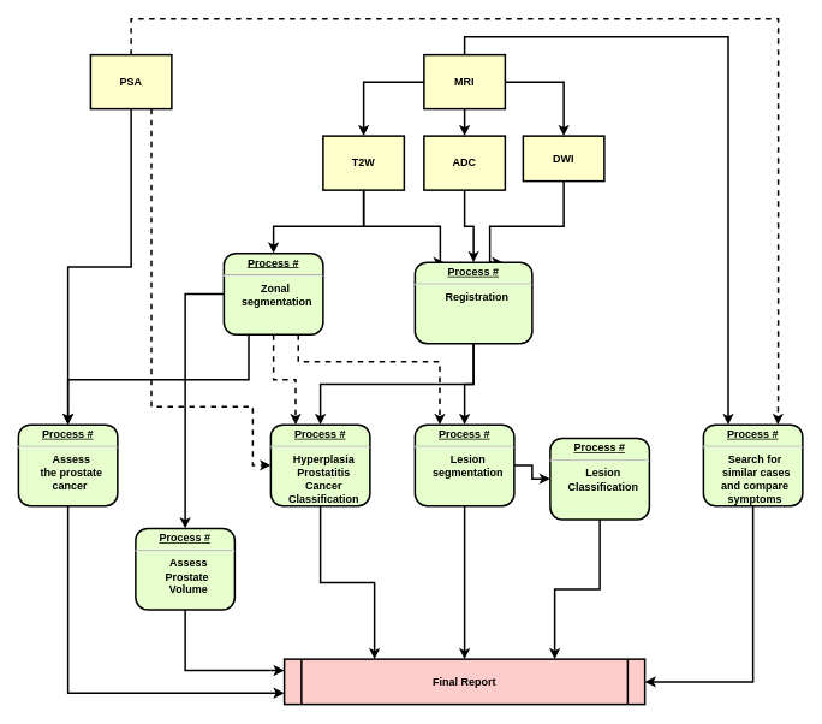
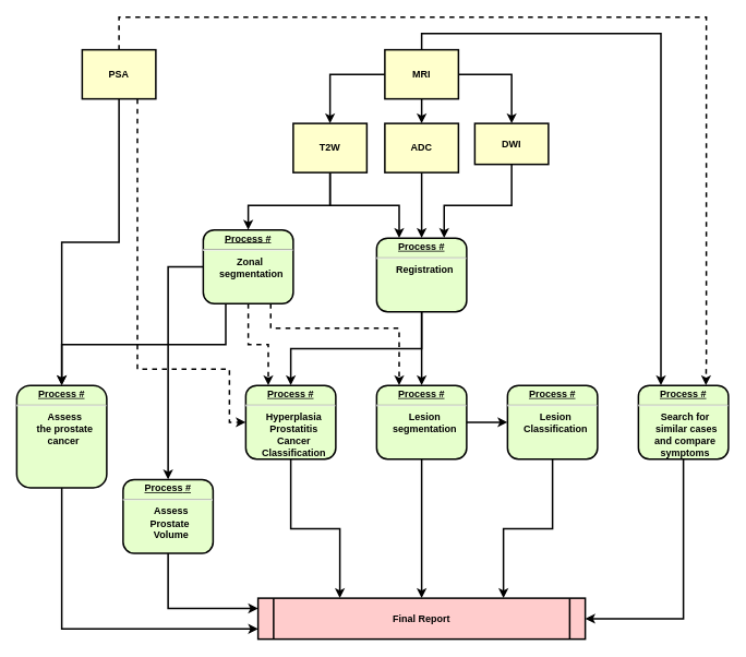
  <mxCell id="0" />
  <mxCell id="1" parent="0" />
  <mxCell id="2" style="edgeStyle=orthogonalEdgeStyle;rounded=0;orthogonalLoop=1;jettySize=auto;html=1;exitX=0;exitY=0.5;exitDx=0;exitDy=0;entryX=0.5;entryY=0;entryDx=0;entryDy=0;strokeWidth=2;" edge="1" parent="1" source="6" target="19"><mxGeometry relative="1" as="geometry" /></mxCell>
  <mxCell id="3" style="edgeStyle=orthogonalEdgeStyle;rounded=0;orthogonalLoop=1;jettySize=auto;html=1;exitX=0.5;exitY=1;exitDx=0;exitDy=0;entryX=0.5;entryY=0;entryDx=0;entryDy=0;strokeWidth=2;" edge="1" parent="1" source="6" target="21"><mxGeometry relative="1" as="geometry" /></mxCell>
  <mxCell id="4" style="edgeStyle=orthogonalEdgeStyle;rounded=0;orthogonalLoop=1;jettySize=auto;html=1;exitX=1;exitY=0.5;exitDx=0;exitDy=0;entryX=0.5;entryY=0;entryDx=0;entryDy=0;strokeWidth=2;" edge="1" parent="1" source="6" target="23"><mxGeometry relative="1" as="geometry" /></mxCell>
  <mxCell id="5" style="edgeStyle=orthogonalEdgeStyle;rounded=0;orthogonalLoop=1;jettySize=auto;html=1;exitX=0.5;exitY=0;exitDx=0;exitDy=0;entryX=0.25;entryY=0;entryDx=0;entryDy=0;strokeWidth=2;" edge="1" parent="1" source="6" target="37"><mxGeometry relative="1" as="geometry" /></mxCell>
  <mxCell id="6" value="MRI" style="whiteSpace=wrap;align=center;verticalAlign=middle;fontStyle=1;strokeWidth=2;fillColor=#FFFFCC" vertex="1" parent="1"><mxGeometry x="470" y="60" width="90" height="60" as="geometry" /></mxCell>
  <mxCell id="7" style="edgeStyle=orthogonalEdgeStyle;rounded=0;orthogonalLoop=1;jettySize=auto;html=1;exitX=0.5;exitY=1;exitDx=0;exitDy=0;strokeWidth=2;" edge="1" parent="1" source="10" target="30"><mxGeometry relative="1" as="geometry" /></mxCell>
  <mxCell id="8" style="edgeStyle=orthogonalEdgeStyle;rounded=0;orthogonalLoop=1;jettySize=auto;html=1;exitX=0.75;exitY=1;exitDx=0;exitDy=0;entryX=0;entryY=0.5;entryDx=0;entryDy=0;dashed=1;strokeWidth=2;" edge="1" parent="1" source="10" target="35"><mxGeometry relative="1" as="geometry"><Array as="points"><mxPoint x="168" y="450" /><mxPoint x="280" y="450" /><mxPoint x="280" y="515" /></Array></mxGeometry></mxCell>
  <mxCell id="9" style="edgeStyle=orthogonalEdgeStyle;rounded=0;orthogonalLoop=1;jettySize=auto;html=1;exitX=0.5;exitY=0;exitDx=0;exitDy=0;entryX=0.75;entryY=0;entryDx=0;entryDy=0;dashed=1;strokeWidth=2;" edge="1" parent="1" source="10" target="37"><mxGeometry relative="1" as="geometry"><Array as="points"><mxPoint x="145" y="20" /><mxPoint x="863" y="20" /><mxPoint x="863" y="440" /></Array></mxGeometry></mxCell>
  <mxCell id="10" value="PSA" style="whiteSpace=wrap;align=center;verticalAlign=middle;fontStyle=1;strokeWidth=2;fillColor=#FFFFCC" vertex="1" parent="1"><mxGeometry x="100" y="60" width="90" height="60" as="geometry" /></mxCell>
  <mxCell id="11" style="edgeStyle=orthogonalEdgeStyle;rounded=0;orthogonalLoop=1;jettySize=auto;html=1;exitX=0.25;exitY=1;exitDx=0;exitDy=0;strokeWidth=2;" edge="1" parent="1" source="15" target="30"><mxGeometry relative="1" as="geometry" /></mxCell>
  <mxCell id="12" style="edgeStyle=orthogonalEdgeStyle;rounded=0;orthogonalLoop=1;jettySize=auto;html=1;exitX=0.5;exitY=1;exitDx=0;exitDy=0;entryX=0.25;entryY=0;entryDx=0;entryDy=0;dashed=1;strokeWidth=2;" edge="1" parent="1" source="15" target="35"><mxGeometry relative="1" as="geometry"><Array as="points"><mxPoint x="303" y="420" /><mxPoint x="328" y="420" /></Array></mxGeometry></mxCell>
  <mxCell id="13" style="edgeStyle=orthogonalEdgeStyle;rounded=0;orthogonalLoop=1;jettySize=auto;html=1;exitX=0.75;exitY=1;exitDx=0;exitDy=0;entryX=0.25;entryY=0;entryDx=0;entryDy=0;dashed=1;strokeWidth=2;" edge="1" parent="1" source="15" target="26"><mxGeometry relative="1" as="geometry"><Array as="points"><mxPoint x="331" y="400" /><mxPoint x="488" y="400" /></Array></mxGeometry></mxCell>
  <mxCell id="14" style="edgeStyle=orthogonalEdgeStyle;rounded=0;orthogonalLoop=1;jettySize=auto;html=1;exitX=0;exitY=0.5;exitDx=0;exitDy=0;entryX=0.5;entryY=0;entryDx=0;entryDy=0;strokeWidth=2;" edge="1" parent="1" source="15" target="39"><mxGeometry relative="1" as="geometry" /></mxCell>
  <mxCell id="15" value="&lt;p style=&quot;margin: 0px ; margin-top: 4px ; text-align: center ; text-decoration: underline&quot;&gt;&lt;strong&gt;&lt;strong&gt;Process&lt;/strong&gt;&amp;nbsp;#&lt;br&gt;&lt;/strong&gt;&lt;/p&gt;&lt;hr&gt;&lt;p style=&quot;margin: 0px ; margin-left: 8px&quot;&gt;Zonal&amp;nbsp;&lt;/p&gt;&lt;p style=&quot;margin: 0px ; margin-left: 8px&quot;&gt;segmentation&lt;/p&gt;&lt;p style=&quot;margin: 0px ; margin-left: 8px&quot;&gt;&lt;br&gt;&lt;/p&gt;" style="verticalAlign=middle;align=center;overflow=fill;fontSize=12;fontFamily=Helvetica;html=1;rounded=1;fontStyle=1;strokeWidth=2;fillColor=#E6FFCC" vertex="1" parent="1"><mxGeometry x="248" y="280" width="110" height="90" as="geometry" /></mxCell>
  <mxCell id="16" value="Final Report" style="shape=process;whiteSpace=wrap;align=center;verticalAlign=middle;size=0.048;fontStyle=1;strokeWidth=2;fillColor=#FFCCCC" vertex="1" parent="1"><mxGeometry x="315" y="730" width="400" height="50" as="geometry" /></mxCell>
  <mxCell id="17" style="edgeStyle=orthogonalEdgeStyle;rounded=0;orthogonalLoop=1;jettySize=auto;html=1;exitX=0.5;exitY=1;exitDx=0;exitDy=0;entryX=0.5;entryY=0;entryDx=0;entryDy=0;strokeWidth=2;" edge="1" parent="1" source="19" target="15"><mxGeometry relative="1" as="geometry"><Array as="points"><mxPoint x="403" y="250" /><mxPoint x="303" y="250" /></Array></mxGeometry></mxCell>
  <mxCell id="18" style="edgeStyle=orthogonalEdgeStyle;rounded=0;orthogonalLoop=1;jettySize=auto;html=1;exitX=0.5;exitY=1;exitDx=0;exitDy=0;entryX=0.25;entryY=0;entryDx=0;entryDy=0;strokeWidth=2;" edge="1" parent="1" source="19" target="33"><mxGeometry relative="1" as="geometry"><mxPoint x="700" y="280" as="targetPoint" /><Array as="points"><mxPoint x="403" y="250" /><mxPoint x="488" y="250" /></Array></mxGeometry></mxCell>
  <mxCell id="19" value="T2W" style="whiteSpace=wrap;align=center;verticalAlign=middle;fontStyle=1;strokeWidth=2;fillColor=#FFFFCC" vertex="1" parent="1"><mxGeometry x="358" y="150" width="90" height="60" as="geometry" /></mxCell>
  <mxCell id="20" style="edgeStyle=orthogonalEdgeStyle;rounded=0;orthogonalLoop=1;jettySize=auto;html=1;exitX=0.5;exitY=1;exitDx=0;exitDy=0;entryX=0.5;entryY=0;entryDx=0;entryDy=0;strokeWidth=2;" edge="1" parent="1" source="21" target="33"><mxGeometry relative="1" as="geometry"><mxPoint x="610" y="290" as="targetPoint" /></mxGeometry></mxCell>
  <mxCell id="21" value="ADC" style="whiteSpace=wrap;align=center;verticalAlign=middle;fontStyle=1;strokeWidth=2;fillColor=#FFFFCC" vertex="1" parent="1"><mxGeometry x="470" y="150" width="90" height="60" as="geometry" /></mxCell>
  <mxCell id="22" style="edgeStyle=orthogonalEdgeStyle;rounded=0;orthogonalLoop=1;jettySize=auto;html=1;exitX=0.5;exitY=1;exitDx=0;exitDy=0;entryX=0.75;entryY=0;entryDx=0;entryDy=0;strokeWidth=2;" edge="1" parent="1" source="23" target="33"><mxGeometry relative="1" as="geometry"><Array as="points"><mxPoint x="625" y="250" /><mxPoint x="543" y="250" /></Array></mxGeometry></mxCell>
  <mxCell id="23" value="DWI" style="whiteSpace=wrap;align=center;verticalAlign=middle;fontStyle=1;strokeWidth=2;fillColor=#FFFFCC" vertex="1" parent="1"><mxGeometry x="580" y="150" width="90" height="50" as="geometry" /></mxCell>
  <mxCell id="24" style="edgeStyle=orthogonalEdgeStyle;rounded=0;orthogonalLoop=1;jettySize=auto;html=1;exitX=1;exitY=0.5;exitDx=0;exitDy=0;entryX=0;entryY=0.5;entryDx=0;entryDy=0;strokeWidth=2;" edge="1" parent="1" source="26" target="28"><mxGeometry relative="1" as="geometry" /></mxCell>
  <mxCell id="25" style="edgeStyle=orthogonalEdgeStyle;rounded=0;orthogonalLoop=1;jettySize=auto;html=1;exitX=0.5;exitY=1;exitDx=0;exitDy=0;strokeWidth=2;" edge="1" parent="1" source="26" target="16"><mxGeometry relative="1" as="geometry"><Array as="points"><mxPoint x="515" y="680" /><mxPoint x="515" y="680" /></Array></mxGeometry></mxCell>
  <mxCell id="26" value="&lt;p style=&quot;margin: 0px ; margin-top: 4px ; text-align: center ; text-decoration: underline&quot;&gt;&lt;strong&gt;&lt;strong&gt;Process&lt;/strong&gt;&amp;nbsp;#&lt;br&gt;&lt;/strong&gt;&lt;/p&gt;&lt;hr&gt;&lt;p style=&quot;margin: 0px ; margin-left: 8px&quot;&gt;Lesion&lt;/p&gt;&lt;p style=&quot;margin: 0px ; margin-left: 8px&quot;&gt;segmentation&lt;/p&gt;&lt;p style=&quot;margin: 0px ; margin-left: 8px&quot;&gt;&lt;br&gt;&lt;/p&gt;" style="verticalAlign=middle;align=center;overflow=fill;fontSize=12;fontFamily=Helvetica;html=1;rounded=1;fontStyle=1;strokeWidth=2;fillColor=#E6FFCC" vertex="1" parent="1"><mxGeometry x="460" y="470" width="110" height="90" as="geometry" /></mxCell>
  <mxCell id="27" style="edgeStyle=orthogonalEdgeStyle;rounded=0;orthogonalLoop=1;jettySize=auto;html=1;exitX=0.5;exitY=1;exitDx=0;exitDy=0;entryX=0.75;entryY=0;entryDx=0;entryDy=0;strokeWidth=2;" edge="1" parent="1" source="28" target="16"><mxGeometry relative="1" as="geometry" /></mxCell>
- <mxCell id="28" value="&lt;p style=&quot;margin: 0px ; margin-top: 4px ; text-align: center ; text-decoration: underline&quot;&gt;&lt;strong&gt;&lt;strong&gt;Process&lt;/strong&gt;&amp;nbsp;#&lt;br&gt;&lt;/strong&gt;&lt;/p&gt;&lt;hr&gt;&lt;p style=&quot;margin: 0px ; margin-left: 8px&quot;&gt;Lesion&lt;/p&gt;&lt;p style=&quot;margin: 0px ; margin-left: 8px&quot;&gt;Classification&lt;/p&gt;&lt;p style=&quot;margin: 0px ; margin-left: 8px&quot;&gt;&lt;br&gt;&lt;/p&gt;" style="verticalAlign=middle;align=center;overflow=fill;fontSize=12;fontFamily=Helvetica;html=1;rounded=1;fontStyle=1;strokeWidth=2;fillColor=#E6FFCC" vertex="1" parent="1"><mxGeometry x="610" y="485" width="110" height="90" as="geometry" /></mxCell>
+ <mxCell id="28" value="&lt;p style=&quot;margin: 0px ; margin-top: 4px ; text-align: center ; text-decoration: underline&quot;&gt;&lt;strong&gt;&lt;strong&gt;Process&lt;/strong&gt;&amp;nbsp;#&lt;br&gt;&lt;/strong&gt;&lt;/p&gt;&lt;hr&gt;&lt;p style=&quot;margin: 0px ; margin-left: 8px&quot;&gt;Lesion&lt;/p&gt;&lt;p style=&quot;margin: 0px ; margin-left: 8px&quot;&gt;Classification&lt;/p&gt;&lt;p style=&quot;margin: 0px ; margin-left: 8px&quot;&gt;&lt;br&gt;&lt;/p&gt;" style="verticalAlign=middle;align=center;overflow=fill;fontSize=12;fontFamily=Helvetica;html=1;rounded=1;fontStyle=1;strokeWidth=2;fillColor=#E6FFCC" vertex="1" parent="1"><mxGeometry x="620" y="470" width="110" height="90" as="geometry" /></mxCell>
  <mxCell id="29" style="edgeStyle=orthogonalEdgeStyle;rounded=0;orthogonalLoop=1;jettySize=auto;html=1;exitX=0.5;exitY=1;exitDx=0;exitDy=0;entryX=0;entryY=0.75;entryDx=0;entryDy=0;strokeWidth=2;" edge="1" parent="1" source="30" target="16"><mxGeometry relative="1" as="geometry" /></mxCell>
- <mxCell id="30" value="&lt;p style=&quot;margin: 0px ; margin-top: 4px ; text-align: center ; text-decoration: underline&quot;&gt;&lt;strong&gt;&lt;strong&gt;Process #&lt;/strong&gt;&lt;br&gt;&lt;/strong&gt;&lt;/p&gt;&lt;hr&gt;&lt;p style=&quot;margin: 0px ; margin-left: 8px&quot;&gt;&amp;nbsp;Assess&amp;nbsp;&lt;/p&gt;&lt;p style=&quot;margin: 0px ; margin-left: 8px&quot;&gt;the prostate&lt;/p&gt;&lt;p style=&quot;margin: 0px ; margin-left: 8px&quot;&gt;cancer&amp;nbsp;&lt;br&gt;&lt;/p&gt;" style="verticalAlign=middle;align=center;overflow=fill;fontSize=12;fontFamily=Helvetica;html=1;rounded=1;fontStyle=1;strokeWidth=2;fillColor=#E6FFCC" vertex="1" parent="1"><mxGeometry x="20" y="470" width="110" height="90" as="geometry" /></mxCell>
+ <mxCell id="30" value="&lt;p style=&quot;margin: 0px ; margin-top: 4px ; text-align: center ; text-decoration: underline&quot;&gt;&lt;strong&gt;&lt;strong&gt;Process #&lt;/strong&gt;&lt;br&gt;&lt;/strong&gt;&lt;/p&gt;&lt;hr&gt;&lt;p style=&quot;margin: 0px ; margin-left: 8px&quot;&gt;&amp;nbsp;Assess&amp;nbsp;&lt;/p&gt;&lt;p style=&quot;margin: 0px ; margin-left: 8px&quot;&gt;the prostate&lt;/p&gt;&lt;p style=&quot;margin: 0px ; margin-left: 8px&quot;&gt;cancer&amp;nbsp;&lt;br&gt;&lt;/p&gt;" style="verticalAlign=middle;align=center;overflow=fill;fontSize=12;fontFamily=Helvetica;html=1;rounded=1;fontStyle=1;strokeWidth=2;fillColor=#E6FFCC" vertex="1" parent="1"><mxGeometry x="20" y="470" width="110" height="125" as="geometry" /></mxCell>
  <mxCell id="31" style="edgeStyle=orthogonalEdgeStyle;rounded=0;orthogonalLoop=1;jettySize=auto;html=1;exitX=0.5;exitY=1;exitDx=0;exitDy=0;entryX=0.5;entryY=0;entryDx=0;entryDy=0;strokeWidth=2;" edge="1" parent="1" source="33" target="26"><mxGeometry relative="1" as="geometry" /></mxCell>
  <mxCell id="32" style="edgeStyle=orthogonalEdgeStyle;rounded=0;orthogonalLoop=1;jettySize=auto;html=1;exitX=0.5;exitY=1;exitDx=0;exitDy=0;strokeWidth=2;" edge="1" parent="1" source="33" target="35"><mxGeometry relative="1" as="geometry" /></mxCell>
- <mxCell id="33" value="&lt;p style=&quot;margin: 0px ; margin-top: 4px ; text-align: center ; text-decoration: underline&quot;&gt;&lt;strong&gt;&lt;strong&gt;Process&lt;/strong&gt;&amp;nbsp;#&lt;br&gt;&lt;/strong&gt;&lt;/p&gt;&lt;hr&gt;&lt;p style=&quot;margin: 0px ; margin-left: 8px&quot;&gt;Registration&lt;/p&gt;&lt;p style=&quot;margin: 0px ; margin-left: 8px&quot;&gt;&lt;br&gt;&lt;/p&gt;&lt;p style=&quot;margin: 0px ; margin-left: 8px&quot;&gt;&lt;br&gt;&lt;/p&gt;" style="verticalAlign=middle;align=center;overflow=fill;fontSize=12;fontFamily=Helvetica;html=1;rounded=1;fontStyle=1;strokeWidth=2;fillColor=#E6FFCC" vertex="1" parent="1"><mxGeometry x="460" y="290" width="130" height="90" as="geometry" /></mxCell>
+ <mxCell id="33" value="&lt;p style=&quot;margin: 0px ; margin-top: 4px ; text-align: center ; text-decoration: underline&quot;&gt;&lt;strong&gt;&lt;strong&gt;Process&lt;/strong&gt;&amp;nbsp;#&lt;br&gt;&lt;/strong&gt;&lt;/p&gt;&lt;hr&gt;&lt;p style=&quot;margin: 0px ; margin-left: 8px&quot;&gt;Registration&lt;/p&gt;&lt;p style=&quot;margin: 0px ; margin-left: 8px&quot;&gt;&lt;br&gt;&lt;/p&gt;&lt;p style=&quot;margin: 0px ; margin-left: 8px&quot;&gt;&lt;br&gt;&lt;/p&gt;" style="verticalAlign=middle;align=center;overflow=fill;fontSize=12;fontFamily=Helvetica;html=1;rounded=1;fontStyle=1;strokeWidth=2;fillColor=#E6FFCC" vertex="1" parent="1"><mxGeometry x="460" y="290" width="110" height="90" as="geometry" /></mxCell>
  <mxCell id="34" style="edgeStyle=orthogonalEdgeStyle;rounded=0;orthogonalLoop=1;jettySize=auto;html=1;exitX=0.5;exitY=1;exitDx=0;exitDy=0;entryX=0.25;entryY=0;entryDx=0;entryDy=0;strokeWidth=2;" edge="1" parent="1" source="35" target="16"><mxGeometry relative="1" as="geometry" /></mxCell>
  <mxCell id="35" value="&lt;p style=&quot;margin: 0px ; margin-top: 4px ; text-align: center ; text-decoration: underline&quot;&gt;&lt;strong&gt;&lt;strong&gt;Process&lt;/strong&gt;&amp;nbsp;#&lt;br&gt;&lt;/strong&gt;&lt;/p&gt;&lt;hr&gt;&lt;p style=&quot;margin: 0px ; margin-left: 8px&quot;&gt;Hyperplasia&lt;/p&gt;&lt;p style=&quot;margin: 0px ; margin-left: 8px&quot;&gt;Prostatitis&lt;/p&gt;&lt;p style=&quot;margin: 0px ; margin-left: 8px&quot;&gt;Cancer&lt;/p&gt;&lt;p style=&quot;margin: 0px ; margin-left: 8px&quot;&gt;Classification&lt;/p&gt;" style="verticalAlign=middle;align=center;overflow=fill;fontSize=12;fontFamily=Helvetica;html=1;rounded=1;fontStyle=1;strokeWidth=2;fillColor=#E6FFCC" vertex="1" parent="1"><mxGeometry x="300" y="470" width="110" height="90" as="geometry" /></mxCell>
  <mxCell id="36" style="edgeStyle=orthogonalEdgeStyle;rounded=0;orthogonalLoop=1;jettySize=auto;html=1;exitX=0.5;exitY=1;exitDx=0;exitDy=0;entryX=1;entryY=0.5;entryDx=0;entryDy=0;strokeWidth=2;" edge="1" parent="1" source="37" target="16"><mxGeometry relative="1" as="geometry" /></mxCell>
  <mxCell id="37" value="&lt;p style=&quot;margin: 0px ; margin-top: 4px ; text-align: center ; text-decoration: underline&quot;&gt;&lt;strong&gt;&lt;strong&gt;Process&lt;/strong&gt;&amp;nbsp;#&lt;br&gt;&lt;/strong&gt;&lt;/p&gt;&lt;hr&gt;&lt;p style=&quot;margin: 0px ; margin-left: 8px&quot;&gt;Search for&amp;nbsp;&lt;/p&gt;&lt;p style=&quot;margin: 0px ; margin-left: 8px&quot;&gt;similar cases&lt;/p&gt;&lt;p style=&quot;margin: 0px ; margin-left: 8px&quot;&gt;and compare&amp;nbsp;&lt;/p&gt;&lt;p style=&quot;margin: 0px ; margin-left: 8px&quot;&gt;symptoms&amp;nbsp;&lt;/p&gt;&lt;p style=&quot;margin: 0px ; margin-left: 8px&quot;&gt;&lt;br&gt;&lt;/p&gt;" style="verticalAlign=middle;align=center;overflow=fill;fontSize=12;fontFamily=Helvetica;html=1;rounded=1;fontStyle=1;strokeWidth=2;fillColor=#E6FFCC" vertex="1" parent="1"><mxGeometry x="780" y="470" width="110" height="90" as="geometry" /></mxCell>
  <mxCell id="38" style="edgeStyle=orthogonalEdgeStyle;rounded=0;orthogonalLoop=1;jettySize=auto;html=1;exitX=0.5;exitY=1;exitDx=0;exitDy=0;entryX=0;entryY=0.25;entryDx=0;entryDy=0;strokeWidth=2;" edge="1" parent="1" source="39" target="16"><mxGeometry relative="1" as="geometry" /></mxCell>
  <mxCell id="39" value="&lt;p style=&quot;margin: 0px ; margin-top: 4px ; text-align: center ; text-decoration: underline&quot;&gt;&lt;strong&gt;&lt;strong&gt;Process&lt;/strong&gt;&amp;nbsp;#&lt;br&gt;&lt;/strong&gt;&lt;/p&gt;&lt;hr&gt;&lt;p style=&quot;margin: 0px ; margin-left: 8px&quot;&gt;Assess&lt;/p&gt;&lt;p style=&quot;margin: 0px ; margin-left: 8px&quot;&gt;Prostate&amp;nbsp;&lt;/p&gt;&lt;p style=&quot;margin: 0px ; margin-left: 8px&quot;&gt;Volume&lt;/p&gt;&lt;p style=&quot;margin: 0px ; margin-left: 8px&quot;&gt;&lt;br&gt;&lt;/p&gt;" style="verticalAlign=middle;align=center;overflow=fill;fontSize=12;fontFamily=Helvetica;html=1;rounded=1;fontStyle=1;strokeWidth=2;fillColor=#E6FFCC" vertex="1" parent="1"><mxGeometry x="150" y="585" width="110" height="90" as="geometry" /></mxCell>
